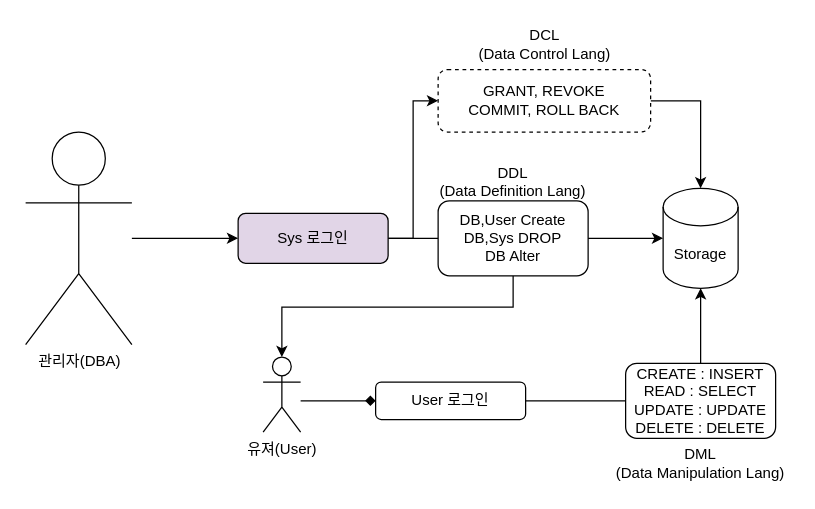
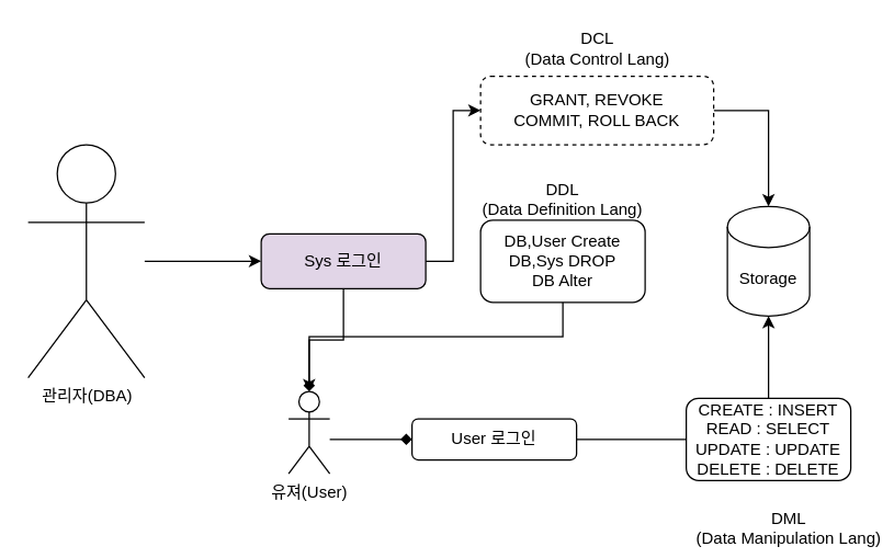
  <mxCell id="0" />
  <mxCell id="1" parent="0" />
  <mxCell id="2" style="edgeStyle=orthogonalEdgeStyle;rounded=0;orthogonalLoop=1;jettySize=auto;html=1;entryX=0;entryY=0.5;entryDx=0;entryDy=0;" edge="1" parent="1" source="3" target="7"><mxGeometry relative="1" as="geometry"><mxPoint x="150" y="205" as="targetPoint" /><mxPoint x="130" y="205" as="sourcePoint" /><Array as="points"><mxPoint x="130" y="190" /><mxPoint x="130" y="190" /></Array></mxGeometry></mxCell>
  <mxCell id="3" value="관리자(DBA)" style="shape=umlActor;verticalLabelPosition=bottom;verticalAlign=top;html=1;outlineConnect=0;" vertex="1" parent="1"><mxGeometry x="20" y="105" width="85" height="170" as="geometry" /></mxCell>
  <mxCell id="4" value="Storage" style="shape=cylinder3;whiteSpace=wrap;html=1;boundedLbl=1;backgroundOutline=1;size=15;" vertex="1" parent="1"><mxGeometry x="530" y="150" width="60" height="80" as="geometry" /></mxCell>
- <mxCell id="5" style="edgeStyle=orthogonalEdgeStyle;rounded=0;orthogonalLoop=1;jettySize=auto;html=1;entryX=0;entryY=0.5;entryDx=0;entryDy=0;entryPerimeter=0;" edge="1" parent="1" source="7" target="4"><mxGeometry relative="1" as="geometry" /></mxCell>
+ <mxCell id="5" style="edgeStyle=orthogonalEdgeStyle;rounded=0;orthogonalLoop=1;jettySize=auto;html=1;" edge="1" parent="1" source="7" target="12"><mxGeometry relative="1" as="geometry" /></mxCell>
  <mxCell id="6" style="edgeStyle=orthogonalEdgeStyle;rounded=0;orthogonalLoop=1;jettySize=auto;html=1;entryX=0;entryY=0.5;entryDx=0;entryDy=0;" edge="1" parent="1" source="7" target="18"><mxGeometry relative="1" as="geometry" /></mxCell>
  <mxCell id="7" value="Sys 로그인" style="rounded=1;whiteSpace=wrap;html=1;fillColor=#e1d5e7;" vertex="1" parent="1"><mxGeometry x="190" y="170" width="120" height="40" as="geometry" /></mxCell>
- <mxCell id="8" style="edgeStyle=orthogonalEdgeStyle;rounded=0;orthogonalLoop=1;jettySize=auto;html=1;entryX=0.5;entryY=0;entryDx=0;entryDy=0;entryPerimeter=0;" edge="1" parent="1" source="9" target="12"><mxGeometry relative="1" as="geometry"><Array as="points"><mxPoint x="410" y="245" /><mxPoint x="225" y="245" /></Array></mxGeometry></mxCell>
+ <mxCell id="8" style="edgeStyle=orthogonalEdgeStyle;rounded=0;orthogonalLoop=1;jettySize=auto;html=1;entryX=0.5;entryY=0;entryDx=0;entryDy=0;entryPerimeter=0;endArrow=diamond;" edge="1" parent="1" source="9" target="12"><mxGeometry relative="1" as="geometry"><Array as="points"><mxPoint x="410" y="245" /><mxPoint x="225" y="245" /></Array></mxGeometry></mxCell>
  <mxCell id="9" value="DB,User Create&lt;br&gt;DB,Sys DROP&lt;br&gt;DB Alter" style="rounded=1;whiteSpace=wrap;html=1;" vertex="1" parent="1"><mxGeometry x="350" y="160" width="120" height="60" as="geometry" /></mxCell>
  <mxCell id="10" value="DDL&lt;br&gt;(Data Definition Lang)" style="text;html=1;strokeColor=none;fillColor=none;align=center;verticalAlign=middle;whiteSpace=wrap;rounded=0;" vertex="1" parent="1"><mxGeometry x="350" y="130" width="120" height="30" as="geometry" /></mxCell>
  <mxCell id="11" style="edgeStyle=orthogonalEdgeStyle;rounded=0;orthogonalLoop=1;jettySize=auto;html=1;entryX=0;entryY=0.5;entryDx=0;entryDy=0;endArrow=diamond;" edge="1" parent="1" source="12" target="14"><mxGeometry relative="1" as="geometry"><Array as="points"><mxPoint x="260" y="320" /><mxPoint x="260" y="320" /></Array></mxGeometry></mxCell>
  <mxCell id="12" value="유져(User)" style="shape=umlActor;verticalLabelPosition=bottom;verticalAlign=top;html=1;outlineConnect=0;" vertex="1" parent="1"><mxGeometry x="210" y="285" width="30" height="60" as="geometry" /></mxCell>
  <mxCell id="13" style="edgeStyle=orthogonalEdgeStyle;rounded=0;orthogonalLoop=1;jettySize=auto;html=1;" edge="1" parent="1" source="14" target="4"><mxGeometry relative="1" as="geometry" /></mxCell>
  <mxCell id="14" value="User 로그인" style="rounded=1;whiteSpace=wrap;html=1;" vertex="1" parent="1"><mxGeometry x="300" y="305" width="120" height="30" as="geometry" /></mxCell>
  <mxCell id="15" value="CREATE : INSERT&lt;br&gt;READ : SELECT&lt;br&gt;UPDATE : UPDATE&lt;br&gt;DELETE : DELETE" style="rounded=1;whiteSpace=wrap;html=1;" vertex="1" parent="1"><mxGeometry x="500" y="290" width="120" height="60" as="geometry" /></mxCell>
- <mxCell id="16" value="DML&lt;br&gt;(Data Manipulation Lang)" style="text;html=1;strokeColor=none;fillColor=none;align=center;verticalAlign=middle;whiteSpace=wrap;rounded=0;" vertex="1" parent="1"><mxGeometry x="490" y="355" width="140" height="30" as="geometry" /></mxCell>
+ <mxCell id="16" value="DML&lt;br&gt;(Data Manipulation Lang)" style="text;html=1;strokeColor=none;fillColor=none;align=center;verticalAlign=middle;whiteSpace=wrap;rounded=0;" vertex="1" parent="1"><mxGeometry x="505" y="370" width="140" height="30" as="geometry" /></mxCell>
  <mxCell id="17" style="edgeStyle=orthogonalEdgeStyle;rounded=0;orthogonalLoop=1;jettySize=auto;html=1;entryX=0.5;entryY=0;entryDx=0;entryDy=0;entryPerimeter=0;" edge="1" parent="1" source="18" target="4"><mxGeometry relative="1" as="geometry" /></mxCell>
  <mxCell id="18" value="GRANT, REVOKE&lt;br&gt;COMMIT,&amp;nbsp;ROLL BACK" style="rounded=1;whiteSpace=wrap;html=1;dashed=1;" vertex="1" parent="1"><mxGeometry x="350" y="55" width="170" height="50" as="geometry" /></mxCell>
  <mxCell id="19" value="DCL&lt;br&gt;(Data Control Lang)" style="text;html=1;strokeColor=none;fillColor=none;align=center;verticalAlign=middle;whiteSpace=wrap;rounded=0;" vertex="1" parent="1"><mxGeometry x="368" y="20" width="135" height="30" as="geometry" /></mxCell>
